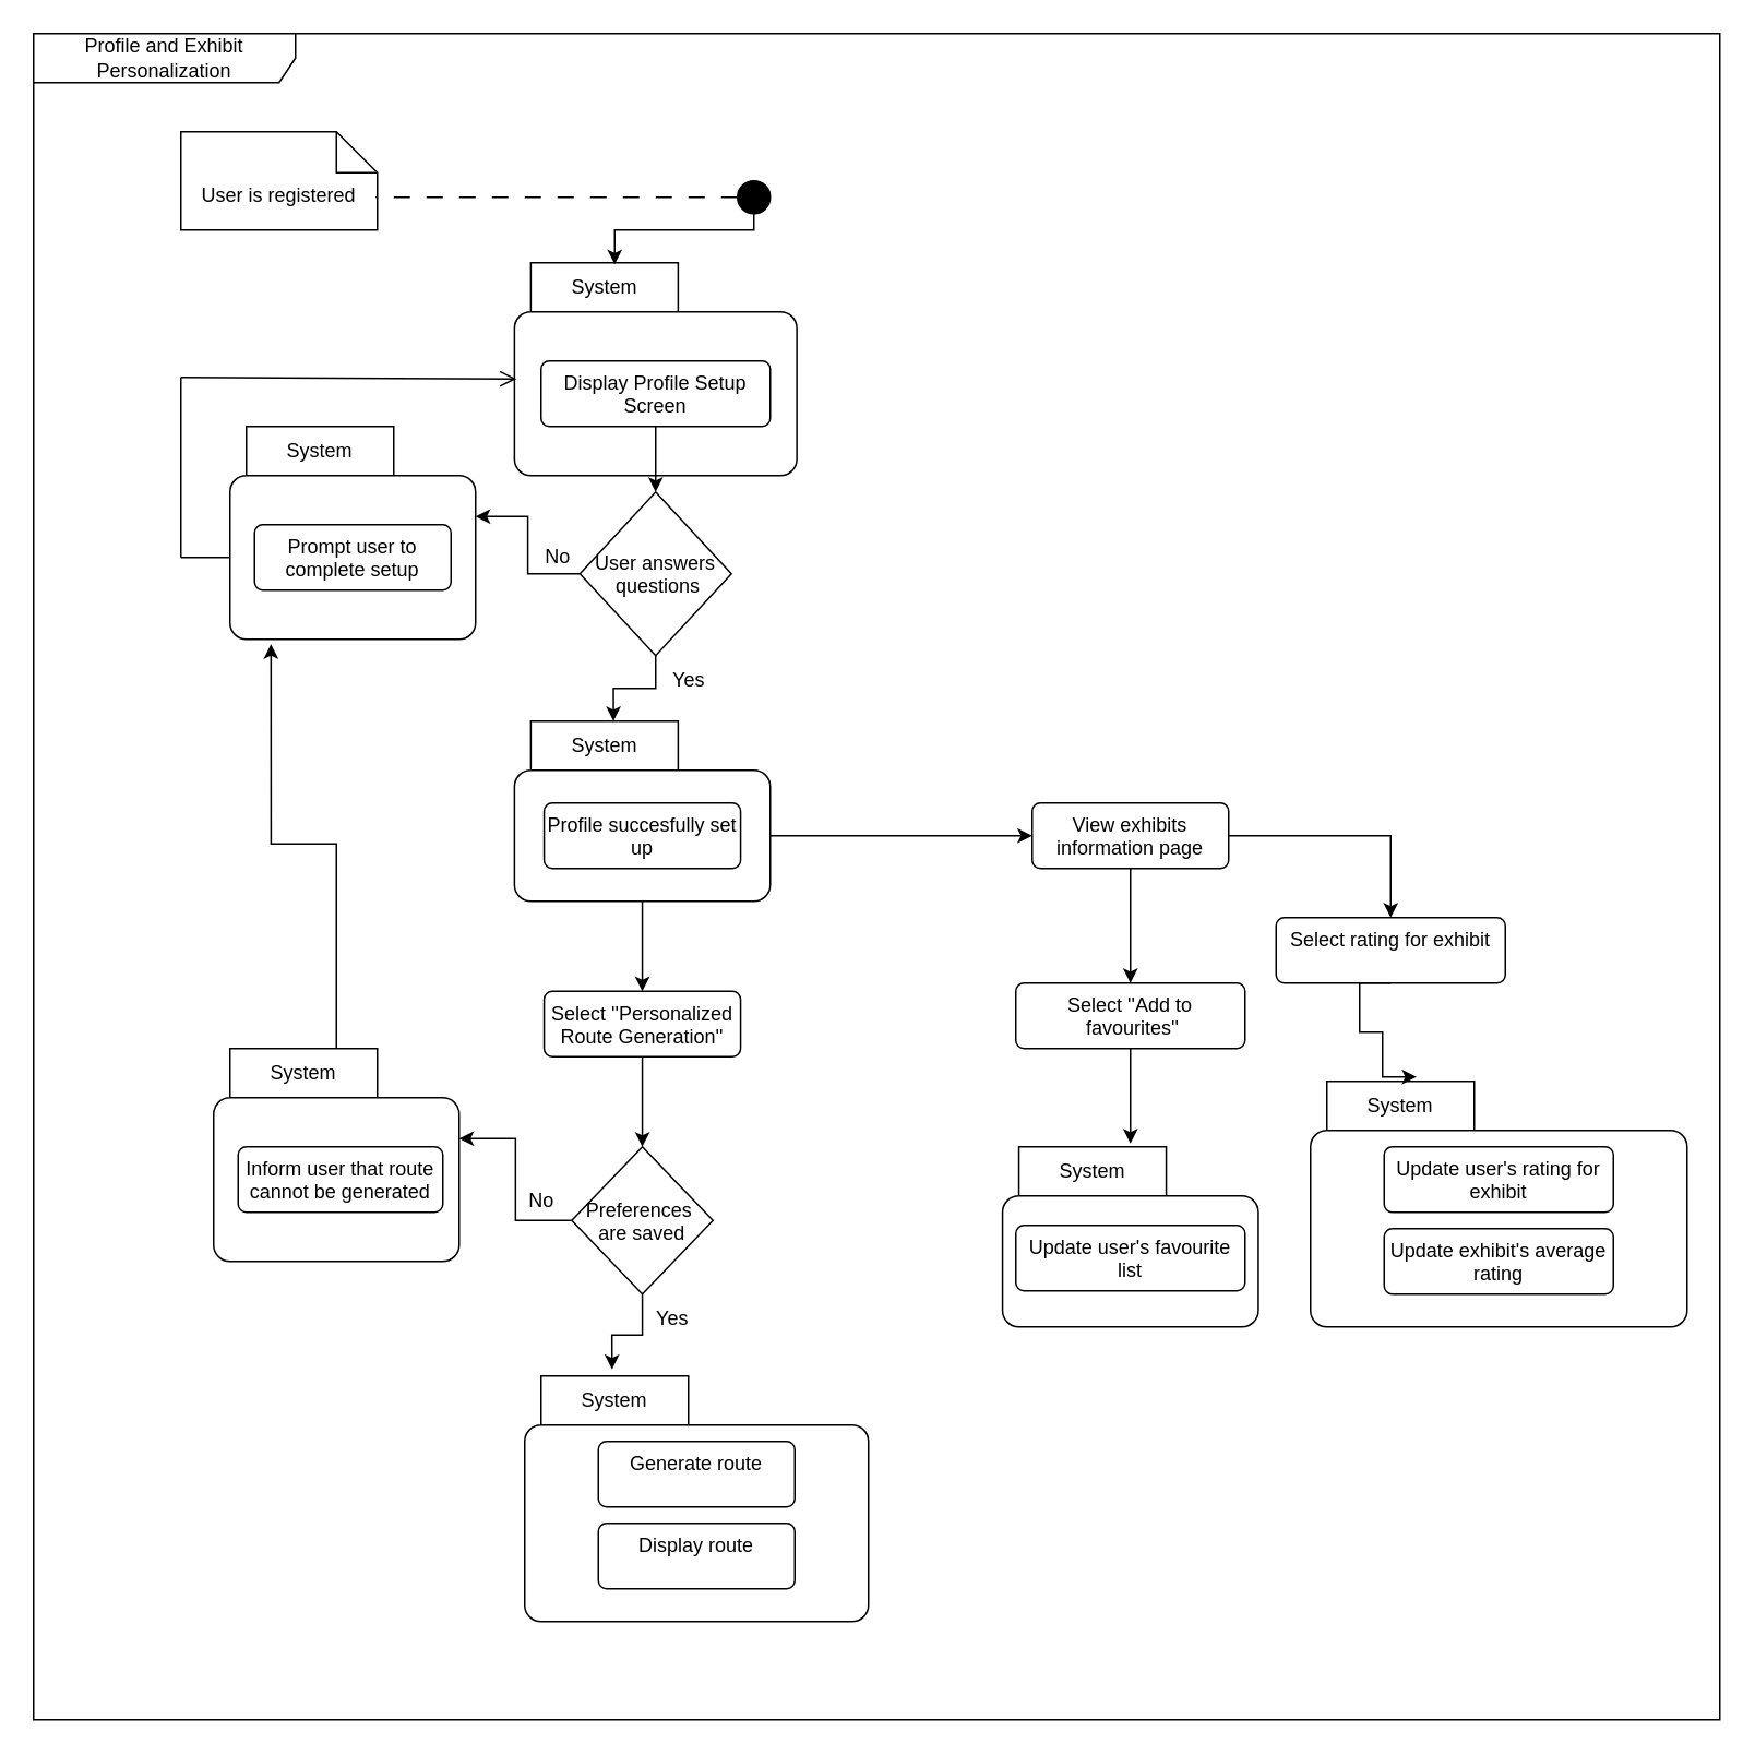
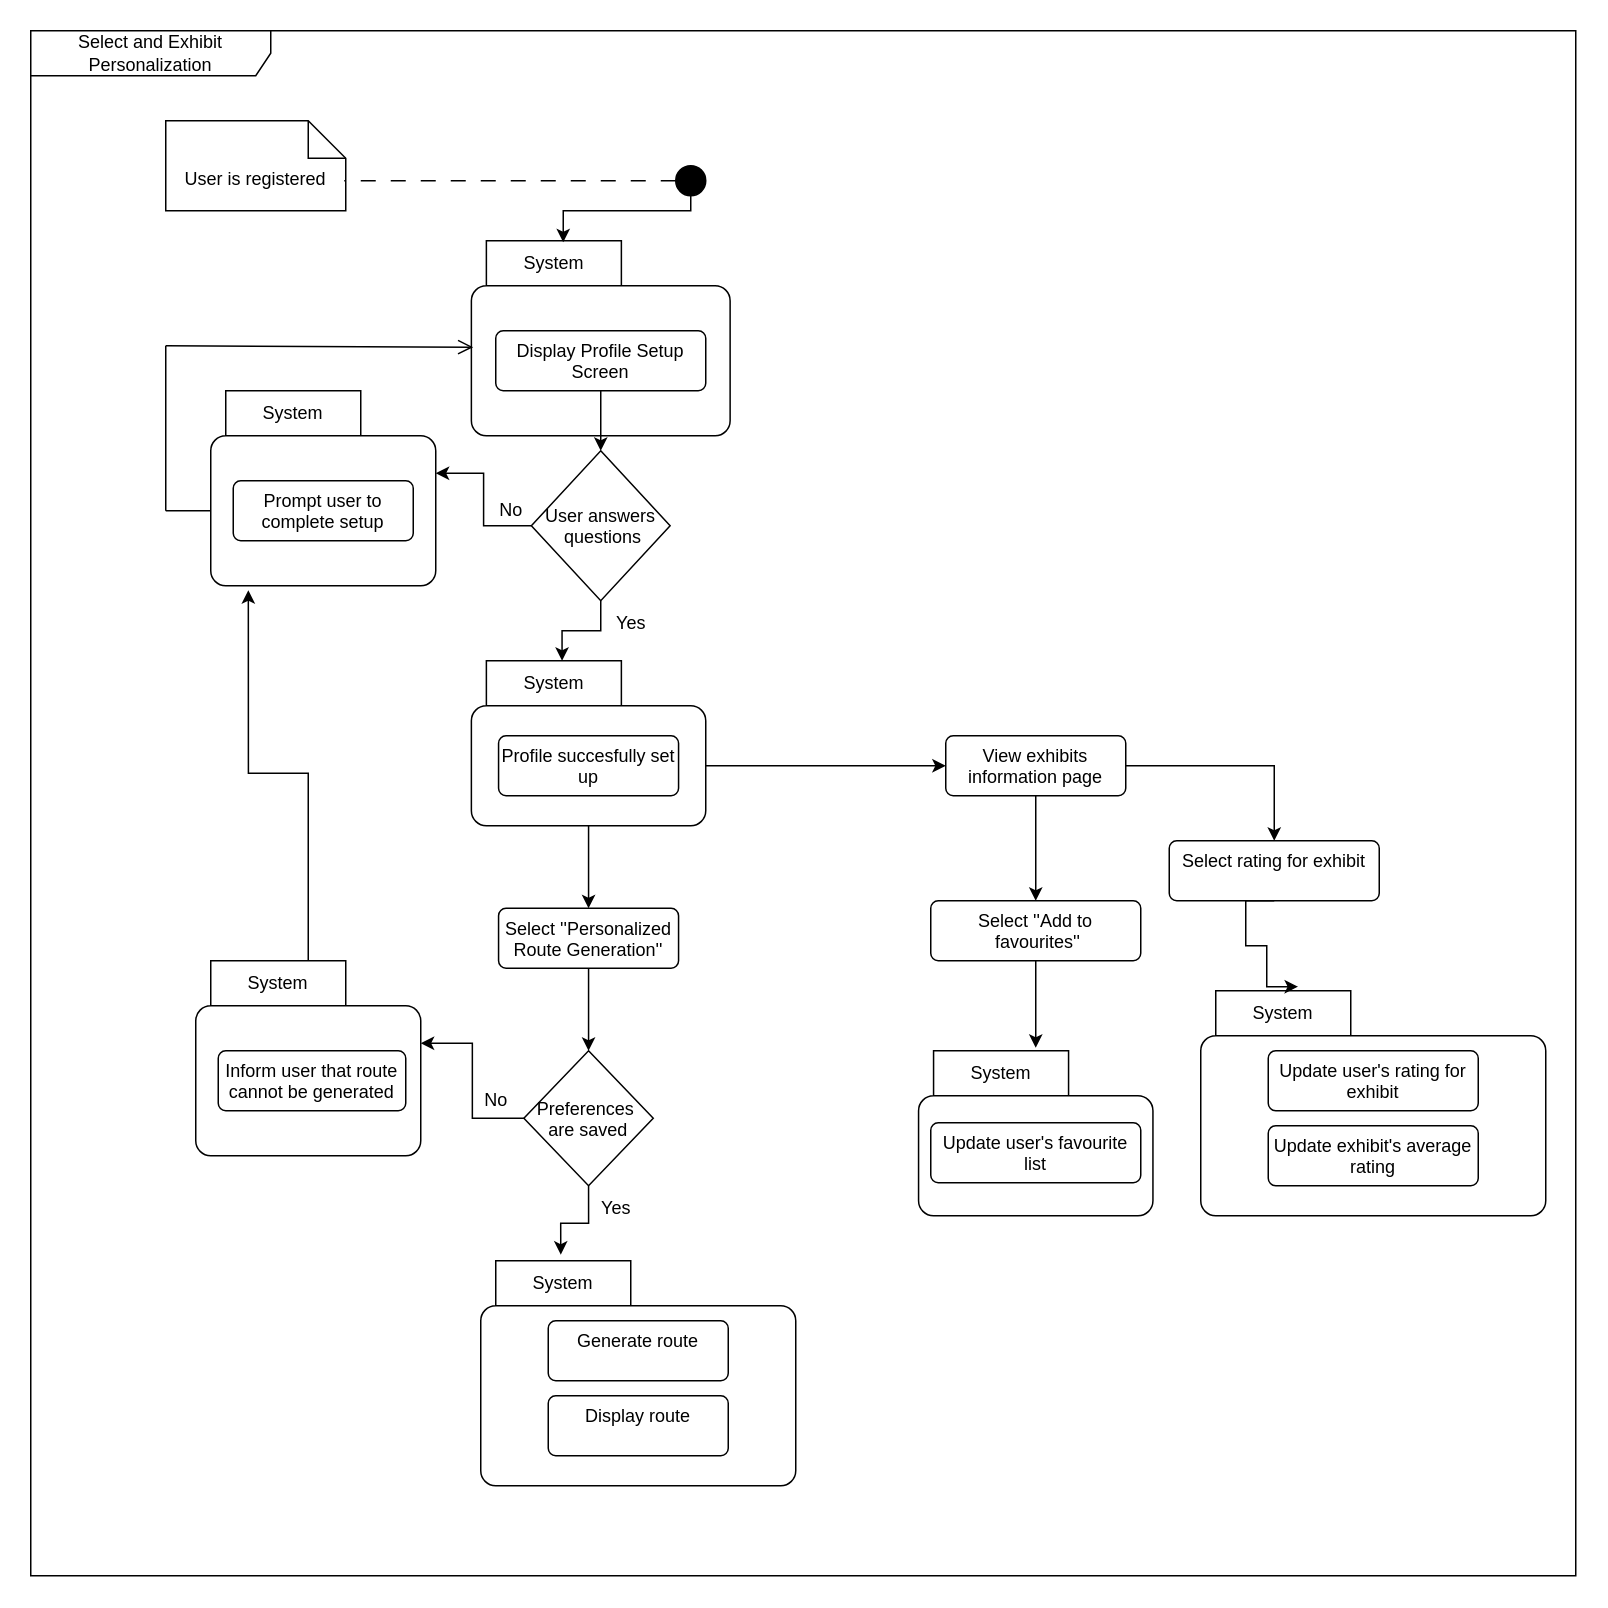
  <mxCell id="0" />
  <mxCell id="1" parent="0" />
  <mxCell id="2" value="System" style="shape=folder;align=center;verticalAlign=middle;fontStyle=0;tabWidth=100;tabHeight=30;tabPosition=left;html=1;boundedLbl=1;labelInHeader=1;rounded=1;absoluteArcSize=1;arcSize=10;whiteSpace=wrap;" vertex="1" parent="1"><mxGeometry x="313.75" y="160" width="172.5" height="130" as="geometry" /></mxCell>
  <mxCell id="3" value="User is registered" style="shape=note2;boundedLbl=1;whiteSpace=wrap;html=1;size=25;verticalAlign=top;align=center;" vertex="1" parent="1"><mxGeometry x="110" y="80" width="120" height="60" as="geometry" /></mxCell>
  <mxCell id="4" value="" style="endArrow=none;startArrow=none;endFill=0;startFill=0;endSize=8;html=1;verticalAlign=bottom;dashed=1;labelBackgroundColor=none;dashPattern=10 10;rounded=0;" edge="1" parent="1" source="5"><mxGeometry width="160" relative="1" as="geometry"><mxPoint x="230" y="120" as="sourcePoint" /><mxPoint x="229" y="120" as="targetPoint" /></mxGeometry></mxCell>
  <mxCell id="5" value="" style="ellipse;fillColor=strokeColor;html=1;" vertex="1" parent="1"><mxGeometry x="450" y="110" width="20" height="20" as="geometry" /></mxCell>
  <mxCell id="6" style="edgeStyle=orthogonalEdgeStyle;rounded=0;orthogonalLoop=1;jettySize=auto;html=1;entryX=0.5;entryY=0;entryDx=0;entryDy=0;" edge="1" parent="1" source="7" target="9"><mxGeometry relative="1" as="geometry"><mxPoint x="400" y="340" as="targetPoint" /></mxGeometry></mxCell>
  <mxCell id="7" value="Display Profile Setup Screen" style="html=1;align=center;verticalAlign=top;rounded=1;absoluteArcSize=1;arcSize=10;dashed=0;whiteSpace=wrap;" vertex="1" parent="1"><mxGeometry x="330" y="220" width="140" height="40" as="geometry" /></mxCell>
  <mxCell id="8" style="edgeStyle=orthogonalEdgeStyle;rounded=0;orthogonalLoop=1;jettySize=auto;html=1;exitX=0.5;exitY=1;exitDx=0;exitDy=0;entryX=0.387;entryY=0;entryDx=0;entryDy=0;entryPerimeter=0;" edge="1" parent="1" source="9" target="19"><mxGeometry relative="1" as="geometry"><mxPoint x="400" y="460" as="targetPoint" /></mxGeometry></mxCell>
  <mxCell id="9" value="User answers&#10; questions" style="rhombus;" vertex="1" parent="1"><mxGeometry x="353.75" y="300" width="92.5" height="100" as="geometry" /></mxCell>
  <mxCell id="10" value="System" style="shape=folder;align=center;verticalAlign=middle;fontStyle=0;tabWidth=100;tabHeight=30;tabPosition=left;html=1;boundedLbl=1;labelInHeader=1;rounded=1;absoluteArcSize=1;arcSize=10;whiteSpace=wrap;" vertex="1" parent="1"><mxGeometry x="140" y="260" width="150" height="130" as="geometry" /></mxCell>
  <mxCell id="11" value="Prompt user to complete setup" style="html=1;align=center;verticalAlign=top;rounded=1;absoluteArcSize=1;arcSize=10;dashed=0;whiteSpace=wrap;" vertex="1" parent="1"><mxGeometry x="155" y="320" width="120" height="40" as="geometry" /></mxCell>
  <mxCell id="12" value="" style="html=1;verticalAlign=bottom;labelBackgroundColor=none;endArrow=none;endFill=0;endSize=6;align=left;rounded=0;" edge="1" parent="1"><mxGeometry x="-1" relative="1" as="geometry"><mxPoint x="110" y="340" as="sourcePoint" /><mxPoint x="110" y="230" as="targetPoint" /></mxGeometry></mxCell>
  <mxCell id="13" value="" style="html=1;verticalAlign=bottom;labelBackgroundColor=none;endArrow=none;endFill=0;endSize=6;align=left;rounded=0;" edge="1" parent="1"><mxGeometry x="-1" relative="1" as="geometry"><mxPoint x="110" y="340" as="sourcePoint" /><mxPoint x="140" y="340" as="targetPoint" /></mxGeometry></mxCell>
  <mxCell id="14" value="Yes" style="text;html=1;align=center;verticalAlign=middle;resizable=0;points=[];autosize=1;strokeColor=none;fillColor=none;" vertex="1" parent="1"><mxGeometry x="400" y="400" width="40" height="30" as="geometry" /></mxCell>
  <mxCell id="15" style="edgeStyle=orthogonalEdgeStyle;rounded=0;orthogonalLoop=1;jettySize=auto;html=1;exitX=1;exitY=0;exitDx=0;exitDy=0;entryX=0.5;entryY=0;entryDx=0;entryDy=0;" edge="1" parent="1" source="5" target="5"><mxGeometry relative="1" as="geometry" /></mxCell>
  <mxCell id="16" style="edgeStyle=orthogonalEdgeStyle;rounded=0;orthogonalLoop=1;jettySize=auto;html=1;entryX=0.355;entryY=0.008;entryDx=0;entryDy=0;entryPerimeter=0;" edge="1" parent="1" source="5" target="2"><mxGeometry relative="1" as="geometry"><Array as="points"><mxPoint x="460" y="140" /><mxPoint x="375" y="140" /></Array></mxGeometry></mxCell>
  <mxCell id="17" style="edgeStyle=orthogonalEdgeStyle;rounded=0;orthogonalLoop=1;jettySize=auto;html=1;exitX=0.5;exitY=1;exitDx=0;exitDy=0;exitPerimeter=0;entryX=0.5;entryY=0;entryDx=0;entryDy=0;" edge="1" parent="1" source="19" target="25"><mxGeometry relative="1" as="geometry"><mxPoint x="392" y="620" as="targetPoint" /></mxGeometry></mxCell>
  <mxCell id="18" style="edgeStyle=orthogonalEdgeStyle;rounded=0;orthogonalLoop=1;jettySize=auto;html=1;exitX=0;exitY=0;exitDx=156.25;exitDy=70;exitPerimeter=0;" edge="1" parent="1" source="19"><mxGeometry relative="1" as="geometry"><mxPoint x="630" y="510" as="targetPoint" /></mxGeometry></mxCell>
  <mxCell id="19" value="System" style="shape=folder;align=center;verticalAlign=middle;fontStyle=0;tabWidth=100;tabHeight=30;tabPosition=left;html=1;boundedLbl=1;labelInHeader=1;rounded=1;absoluteArcSize=1;arcSize=10;whiteSpace=wrap;" vertex="1" parent="1"><mxGeometry x="313.75" y="440" width="156.25" height="110" as="geometry" /></mxCell>
  <mxCell id="20" value="" style="endArrow=open;startArrow=none;endFill=0;startFill=0;endSize=8;html=1;verticalAlign=bottom;labelBackgroundColor=none;strokeWidth=1;rounded=0;entryX=0.007;entryY=0.546;entryDx=0;entryDy=0;entryPerimeter=0;" edge="1" parent="1" target="2"><mxGeometry width="160" relative="1" as="geometry"><mxPoint x="110" y="230" as="sourcePoint" /><mxPoint x="270" y="230" as="targetPoint" /></mxGeometry></mxCell>
  <mxCell id="21" style="edgeStyle=orthogonalEdgeStyle;rounded=0;orthogonalLoop=1;jettySize=auto;html=1;exitX=0;exitY=0.5;exitDx=0;exitDy=0;entryX=0;entryY=0;entryDx=150;entryDy=55;entryPerimeter=0;" edge="1" parent="1" source="9" target="10"><mxGeometry relative="1" as="geometry" /></mxCell>
  <mxCell id="22" value="No" style="text;html=1;align=center;verticalAlign=middle;resizable=0;points=[];autosize=1;strokeColor=none;fillColor=none;" vertex="1" parent="1"><mxGeometry x="320" y="325" width="40" height="30" as="geometry" /></mxCell>
  <mxCell id="23" value="Profile succesfully set up" style="html=1;align=center;verticalAlign=top;rounded=1;absoluteArcSize=1;arcSize=10;dashed=0;whiteSpace=wrap;" vertex="1" parent="1"><mxGeometry x="331.88" y="490" width="120" height="40" as="geometry" /></mxCell>
  <mxCell id="24" style="edgeStyle=orthogonalEdgeStyle;rounded=0;orthogonalLoop=1;jettySize=auto;html=1;exitX=0.5;exitY=1;exitDx=0;exitDy=0;entryX=0.5;entryY=0;entryDx=0;entryDy=0;" edge="1" parent="1" source="25" target="27"><mxGeometry relative="1" as="geometry" /></mxCell>
  <mxCell id="25" value="Select ''Personalized Route Generation''" style="html=1;align=center;verticalAlign=top;rounded=1;absoluteArcSize=1;arcSize=10;dashed=0;whiteSpace=wrap;" vertex="1" parent="1"><mxGeometry x="331.88" y="605" width="120" height="40" as="geometry" /></mxCell>
  <mxCell id="26" style="edgeStyle=orthogonalEdgeStyle;rounded=0;orthogonalLoop=1;jettySize=auto;html=1;entryX=0;entryY=0;entryDx=150;entryDy=55;entryPerimeter=0;" edge="1" parent="1" source="27" target="29"><mxGeometry relative="1" as="geometry"><mxPoint x="290" y="730" as="targetPoint" /></mxGeometry></mxCell>
  <mxCell id="27" value="Preferences &#10;are saved" style="rhombus;" vertex="1" parent="1"><mxGeometry x="348.75" y="700" width="86.25" height="90" as="geometry" /></mxCell>
  <mxCell id="28" value="No" style="text;html=1;align=center;verticalAlign=middle;resizable=0;points=[];autosize=1;strokeColor=none;fillColor=none;" vertex="1" parent="1"><mxGeometry x="310" y="718" width="40" height="30" as="geometry" /></mxCell>
  <mxCell id="29" value="System" style="shape=folder;align=center;verticalAlign=middle;fontStyle=0;tabWidth=100;tabHeight=30;tabPosition=left;html=1;boundedLbl=1;labelInHeader=1;rounded=1;absoluteArcSize=1;arcSize=10;whiteSpace=wrap;" vertex="1" parent="1"><mxGeometry x="130" y="640" width="150" height="130" as="geometry" /></mxCell>
  <mxCell id="30" style="edgeStyle=orthogonalEdgeStyle;rounded=0;orthogonalLoop=1;jettySize=auto;html=1;entryX=0.167;entryY=1.023;entryDx=0;entryDy=0;entryPerimeter=0;" edge="1" parent="1" source="29" target="10"><mxGeometry relative="1" as="geometry" /></mxCell>
  <mxCell id="31" value="Inform user that route cannot be generated" style="html=1;align=center;verticalAlign=top;rounded=1;absoluteArcSize=1;arcSize=10;dashed=0;whiteSpace=wrap;" vertex="1" parent="1"><mxGeometry x="145" y="700" width="125" height="40" as="geometry" /></mxCell>
  <mxCell id="32" value="System" style="shape=folder;align=center;verticalAlign=middle;fontStyle=0;tabWidth=100;tabHeight=30;tabPosition=left;html=1;boundedLbl=1;labelInHeader=1;rounded=1;absoluteArcSize=1;arcSize=10;whiteSpace=wrap;" vertex="1" parent="1"><mxGeometry x="320" y="840" width="210" height="150" as="geometry" /></mxCell>
  <mxCell id="33" value="Generate route" style="html=1;align=center;verticalAlign=top;rounded=1;absoluteArcSize=1;arcSize=10;dashed=0;whiteSpace=wrap;" vertex="1" parent="1"><mxGeometry x="365" y="880" width="120" height="40" as="geometry" /></mxCell>
  <mxCell id="34" style="edgeStyle=orthogonalEdgeStyle;rounded=0;orthogonalLoop=1;jettySize=auto;html=1;exitX=0.5;exitY=1;exitDx=0;exitDy=0;entryX=0.254;entryY=-0.027;entryDx=0;entryDy=0;entryPerimeter=0;" edge="1" parent="1" source="27" target="32"><mxGeometry relative="1" as="geometry" /></mxCell>
  <mxCell id="35" value="Display route" style="html=1;align=center;verticalAlign=top;rounded=1;absoluteArcSize=1;arcSize=10;dashed=0;whiteSpace=wrap;" vertex="1" parent="1"><mxGeometry x="365" y="930" width="120" height="40" as="geometry" /></mxCell>
  <mxCell id="36" value="Yes" style="text;html=1;align=center;verticalAlign=middle;resizable=0;points=[];autosize=1;strokeColor=none;fillColor=none;" vertex="1" parent="1"><mxGeometry x="390" y="790" width="40" height="30" as="geometry" /></mxCell>
  <mxCell id="37" style="edgeStyle=orthogonalEdgeStyle;rounded=0;orthogonalLoop=1;jettySize=auto;html=1;exitX=0.5;exitY=1;exitDx=0;exitDy=0;" edge="1" parent="1" source="39" target="40"><mxGeometry relative="1" as="geometry"><mxPoint x="690" y="600" as="targetPoint" /></mxGeometry></mxCell>
  <mxCell id="38" style="edgeStyle=orthogonalEdgeStyle;rounded=0;orthogonalLoop=1;jettySize=auto;html=1;exitX=1;exitY=0.5;exitDx=0;exitDy=0;entryX=0.5;entryY=0;entryDx=0;entryDy=0;" edge="1" parent="1" source="39" target="44"><mxGeometry relative="1" as="geometry"><mxPoint x="850" y="540" as="targetPoint" /></mxGeometry></mxCell>
  <mxCell id="39" value="View exhibits information page" style="html=1;align=center;verticalAlign=top;rounded=1;absoluteArcSize=1;arcSize=10;dashed=0;whiteSpace=wrap;" vertex="1" parent="1"><mxGeometry x="630" y="490" width="120" height="40" as="geometry" /></mxCell>
  <mxCell id="40" value="Select ''Add to&lt;div&gt;&amp;nbsp;favourites''&lt;/div&gt;" style="html=1;align=center;verticalAlign=top;rounded=1;absoluteArcSize=1;arcSize=10;dashed=0;whiteSpace=wrap;" vertex="1" parent="1"><mxGeometry x="620" y="600" width="140" height="40" as="geometry" /></mxCell>
  <mxCell id="41" value="System" style="shape=folder;align=center;verticalAlign=middle;fontStyle=0;tabWidth=100;tabHeight=30;tabPosition=left;html=1;boundedLbl=1;labelInHeader=1;rounded=1;absoluteArcSize=1;arcSize=10;whiteSpace=wrap;" vertex="1" parent="1"><mxGeometry x="611.88" y="700" width="156.25" height="110" as="geometry" /></mxCell>
  <mxCell id="42" style="edgeStyle=orthogonalEdgeStyle;rounded=0;orthogonalLoop=1;jettySize=auto;html=1;exitX=0.5;exitY=1;exitDx=0;exitDy=0;entryX=0.5;entryY=-0.018;entryDx=0;entryDy=0;entryPerimeter=0;" edge="1" parent="1" source="40" target="41"><mxGeometry relative="1" as="geometry" /></mxCell>
  <mxCell id="43" value="Update user's favourite list" style="html=1;align=center;verticalAlign=top;rounded=1;absoluteArcSize=1;arcSize=10;dashed=0;whiteSpace=wrap;" vertex="1" parent="1"><mxGeometry x="620.01" y="748" width="140" height="40" as="geometry" /></mxCell>
  <mxCell id="44" value="Select rating for exhibit" style="html=1;align=center;verticalAlign=top;rounded=1;absoluteArcSize=1;arcSize=10;dashed=0;whiteSpace=wrap;" vertex="1" parent="1"><mxGeometry x="779" y="560" width="140" height="40" as="geometry" /></mxCell>
  <mxCell id="45" value="System" style="shape=folder;align=center;verticalAlign=middle;fontStyle=0;tabWidth=100;tabHeight=30;tabPosition=left;html=1;boundedLbl=1;labelInHeader=1;rounded=1;absoluteArcSize=1;arcSize=10;whiteSpace=wrap;" vertex="1" parent="1"><mxGeometry x="800" y="660" width="230" height="150" as="geometry" /></mxCell>
  <mxCell id="46" style="edgeStyle=orthogonalEdgeStyle;rounded=0;orthogonalLoop=1;jettySize=auto;html=1;exitX=0.5;exitY=1;exitDx=0;exitDy=0;entryX=0.282;entryY=-0.018;entryDx=0;entryDy=0;entryPerimeter=0;" edge="1" parent="1" source="44" target="45"><mxGeometry relative="1" as="geometry"><Array as="points"><mxPoint x="830" y="600" /><mxPoint x="830" y="630" /><mxPoint x="844" y="630" /></Array></mxGeometry></mxCell>
  <mxCell id="47" value="Update user's rating for exhibit" style="html=1;align=center;verticalAlign=top;rounded=1;absoluteArcSize=1;arcSize=10;dashed=0;whiteSpace=wrap;" vertex="1" parent="1"><mxGeometry x="845" y="700" width="140" height="40" as="geometry" /></mxCell>
  <mxCell id="48" value="Update exhibit's average rating" style="html=1;align=center;verticalAlign=top;rounded=1;absoluteArcSize=1;arcSize=10;dashed=0;whiteSpace=wrap;" vertex="1" parent="1"><mxGeometry x="845" y="750" width="140" height="40" as="geometry" /></mxCell>
- <mxCell id="49" value="Profile and Exhibit Personalization" style="shape=umlFrame;whiteSpace=wrap;html=1;pointerEvents=0;recursiveResize=0;container=1;collapsible=0;width=160;" vertex="1" parent="1"><mxGeometry x="20" y="20" width="1030" height="1030" as="geometry" /></mxCell>
+ <mxCell id="49" value="Select and Exhibit Personalization" style="shape=umlFrame;whiteSpace=wrap;html=1;pointerEvents=0;recursiveResize=0;container=1;collapsible=0;width=160;" vertex="1" parent="1"><mxGeometry x="20" y="20" width="1030" height="1030" as="geometry" /></mxCell>
